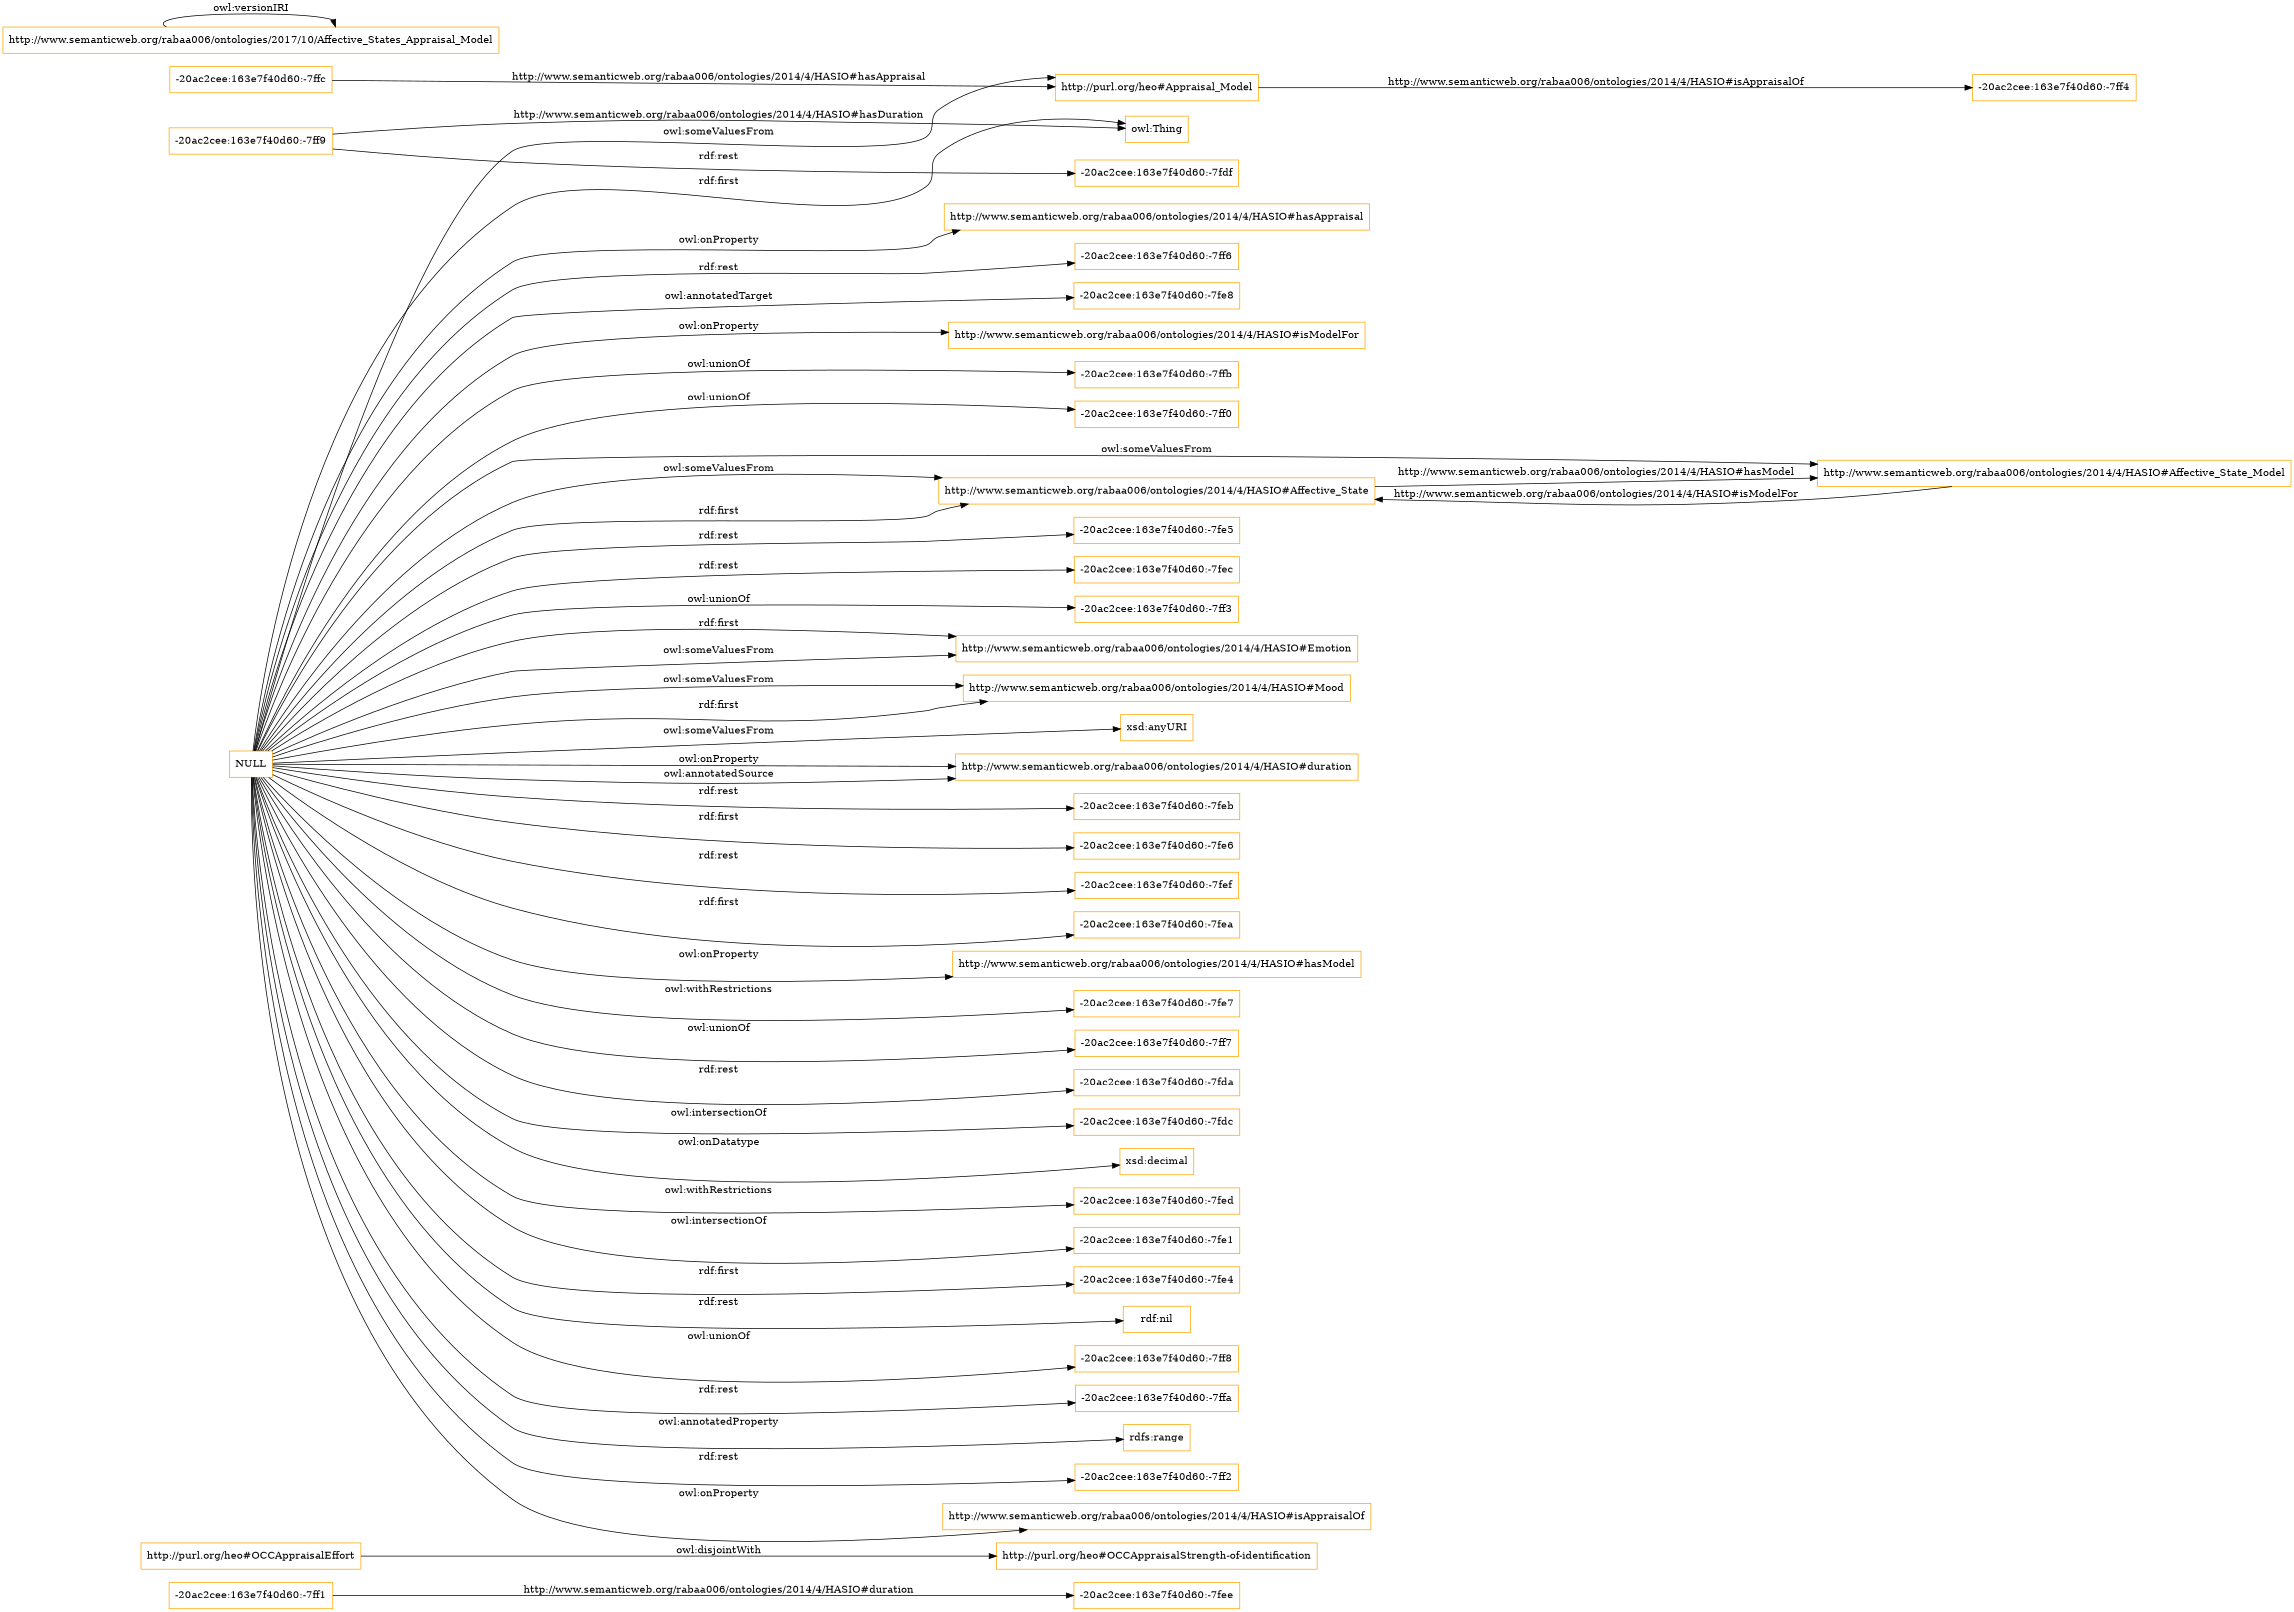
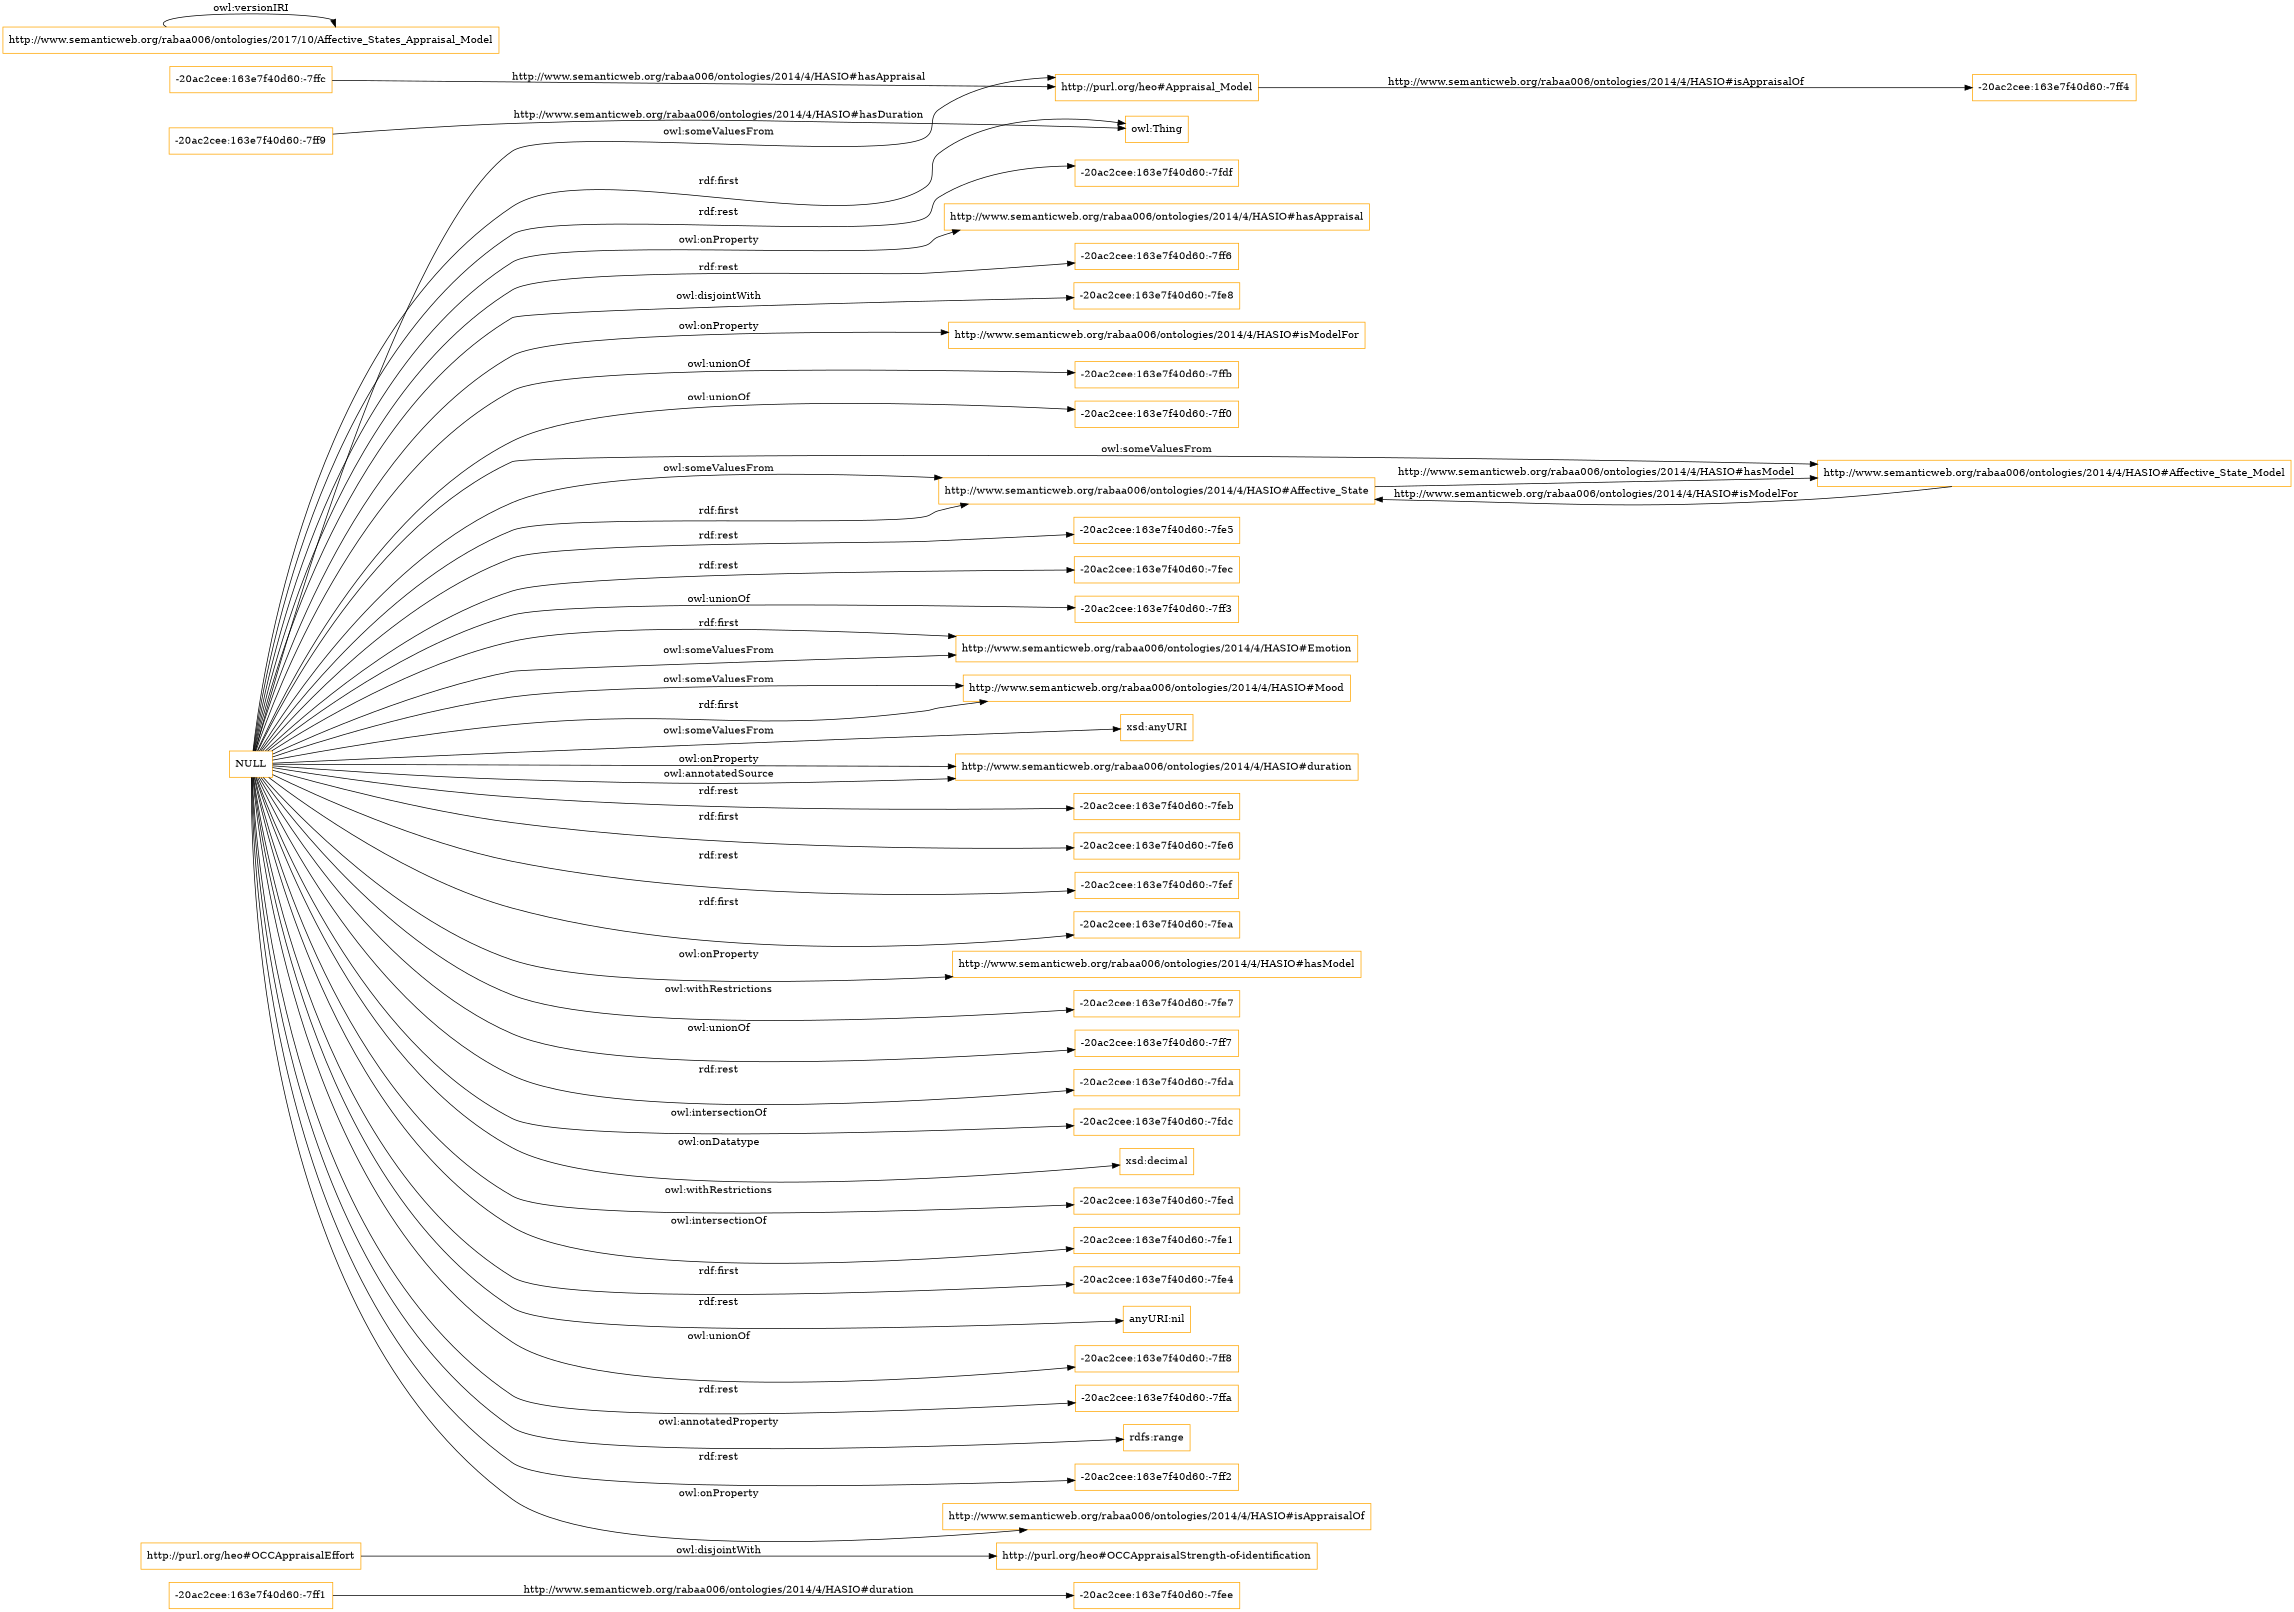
  digraph {
    rankdir=LR
    node [color=orange shape=rectangle]
    "-20ac2cee:163e7f40d60:-7ff1"
    "-20ac2cee:163e7f40d60:-7fee"
    "http://purl.org/heo#OCCAppraisalEffort"
    "http://purl.org/heo#OCCAppraisalStrength-of-identification"
    "http://www.semanticweb.org/rabaa006/ontologies/2014/4/HASIO#Affective_State"
    "http://www.semanticweb.org/rabaa006/ontologies/2014/4/HASIO#Affective_State_Model"
    "-20ac2cee:163e7f40d60:-7ffc"
    "http://purl.org/heo#Appraisal_Model"
    "-20ac2cee:163e7f40d60:-7ff4"
    "-20ac2cee:163e7f40d60:-7ff9"
    "owl:Thing"
    "http://www.semanticweb.org/rabaa006/ontologies/2017/10/Affective_States_Appraisal_Model"
    NULL
    "http://www.semanticweb.org/rabaa006/ontologies/2014/4/HASIO#Emotion"
    "http://www.semanticweb.org/rabaa006/ontologies/2014/4/HASIO#Mood"
    "xsd:anyURI"
    "http://www.semanticweb.org/rabaa006/ontologies/2014/4/HASIO#duration"
    "-20ac2cee:163e7f40d60:-7feb"
    "-20ac2cee:163e7f40d60:-7fdf"
    "-20ac2cee:163e7f40d60:-7fe6"
    "-20ac2cee:163e7f40d60:-7fef"
    "-20ac2cee:163e7f40d60:-7fea"
    "http://www.semanticweb.org/rabaa006/ontologies/2014/4/HASIO#hasModel"
    "-20ac2cee:163e7f40d60:-7fe7"
    "-20ac2cee:163e7f40d60:-7ff7"
    "-20ac2cee:163e7f40d60:-7fda"
    "-20ac2cee:163e7f40d60:-7fdc"
    "xsd:decimal"
    "-20ac2cee:163e7f40d60:-7fed"
    "-20ac2cee:163e7f40d60:-7fe1"
    "-20ac2cee:163e7f40d60:-7fe4"
-   "rdf:nil"
+   "rdf:nil" [label="anyURI:nil"]
    "-20ac2cee:163e7f40d60:-7ff8"
    "-20ac2cee:163e7f40d60:-7ffa"
    "rdfs:range"
    "-20ac2cee:163e7f40d60:-7ff2"
    "http://www.semanticweb.org/rabaa006/ontologies/2014/4/HASIO#isAppraisalOf"
    "http://www.semanticweb.org/rabaa006/ontologies/2014/4/HASIO#hasAppraisal"
    "-20ac2cee:163e7f40d60:-7ff6"
    "-20ac2cee:163e7f40d60:-7fe8"
    "http://www.semanticweb.org/rabaa006/ontologies/2014/4/HASIO#isModelFor"
    "-20ac2cee:163e7f40d60:-7ffb"
    "-20ac2cee:163e7f40d60:-7ff0"
    "-20ac2cee:163e7f40d60:-7fe5"
    "-20ac2cee:163e7f40d60:-7fec"
    "-20ac2cee:163e7f40d60:-7ff3"
    "-20ac2cee:163e7f40d60:-7ff1" -> "-20ac2cee:163e7f40d60:-7fee" [label="http://www.semanticweb.org/rabaa006/ontologies/2014/4/HASIO#duration"]
    "http://purl.org/heo#OCCAppraisalEffort" -> "http://purl.org/heo#OCCAppraisalStrength-of-identification" [label="owl:disjointWith"]
    "http://www.semanticweb.org/rabaa006/ontologies/2014/4/HASIO#Affective_State" -> "http://www.semanticweb.org/rabaa006/ontologies/2014/4/HASIO#Affective_State_Model" [label="http://www.semanticweb.org/rabaa006/ontologies/2014/4/HASIO#hasModel"]
    "http://www.semanticweb.org/rabaa006/ontologies/2014/4/HASIO#Affective_State_Model" -> "http://www.semanticweb.org/rabaa006/ontologies/2014/4/HASIO#Affective_State" [label="http://www.semanticweb.org/rabaa006/ontologies/2014/4/HASIO#isModelFor"]
    "-20ac2cee:163e7f40d60:-7ffc" -> "http://purl.org/heo#Appraisal_Model" [label="http://www.semanticweb.org/rabaa006/ontologies/2014/4/HASIO#hasAppraisal"]
    "http://purl.org/heo#Appraisal_Model" -> "-20ac2cee:163e7f40d60:-7ff4" [label="http://www.semanticweb.org/rabaa006/ontologies/2014/4/HASIO#isAppraisalOf"]
    "-20ac2cee:163e7f40d60:-7ff9" -> "owl:Thing" [label="http://www.semanticweb.org/rabaa006/ontologies/2014/4/HASIO#hasDuration"]
    "http://www.semanticweb.org/rabaa006/ontologies/2017/10/Affective_States_Appraisal_Model" -> "http://www.semanticweb.org/rabaa006/ontologies/2017/10/Affective_States_Appraisal_Model" [label="owl:versionIRI"]
    NULL -> "http://www.semanticweb.org/rabaa006/ontologies/2014/4/HASIO#Affective_State" [label="owl:someValuesFrom"]
    NULL -> "http://www.semanticweb.org/rabaa006/ontologies/2014/4/HASIO#Affective_State" [label="rdf:first"]
    NULL -> "http://www.semanticweb.org/rabaa006/ontologies/2014/4/HASIO#Affective_State_Model" [label="owl:someValuesFrom"]
    NULL -> "http://purl.org/heo#Appraisal_Model" [label="owl:someValuesFrom"]
    NULL -> "owl:Thing" [label="rdf:first"]
    NULL -> "http://www.semanticweb.org/rabaa006/ontologies/2014/4/HASIO#Emotion" [label="rdf:first"]
    NULL -> "http://www.semanticweb.org/rabaa006/ontologies/2014/4/HASIO#Emotion" [label="owl:someValuesFrom"]
    NULL -> "http://www.semanticweb.org/rabaa006/ontologies/2014/4/HASIO#Mood" [label="owl:someValuesFrom"]
    NULL -> "http://www.semanticweb.org/rabaa006/ontologies/2014/4/HASIO#Mood" [label="rdf:first"]
    NULL -> "xsd:anyURI" [label="owl:someValuesFrom"]
    NULL -> "http://www.semanticweb.org/rabaa006/ontologies/2014/4/HASIO#duration" [label="owl:onProperty"]
    NULL -> "http://www.semanticweb.org/rabaa006/ontologies/2014/4/HASIO#duration" [label="owl:annotatedSource"]
    NULL -> "-20ac2cee:163e7f40d60:-7feb" [label="rdf:rest"]
-   "-20ac2cee:163e7f40d60:-7ff9" -> "-20ac2cee:163e7f40d60:-7fdf" [label="rdf:rest"]
+   NULL -> "-20ac2cee:163e7f40d60:-7fdf" [label="rdf:rest"]
    NULL -> "-20ac2cee:163e7f40d60:-7fe6" [label="rdf:first"]
    NULL -> "-20ac2cee:163e7f40d60:-7fef" [label="rdf:rest"]
    NULL -> "-20ac2cee:163e7f40d60:-7fea" [label="rdf:first"]
    NULL -> "http://www.semanticweb.org/rabaa006/ontologies/2014/4/HASIO#hasModel" [label="owl:onProperty"]
    NULL -> "-20ac2cee:163e7f40d60:-7fe7" [label="owl:withRestrictions"]
    NULL -> "-20ac2cee:163e7f40d60:-7ff7" [label="owl:unionOf"]
    NULL -> "-20ac2cee:163e7f40d60:-7fda" [label="rdf:rest"]
    NULL -> "-20ac2cee:163e7f40d60:-7fdc" [label="owl:intersectionOf"]
    NULL -> "xsd:decimal" [label="owl:onDatatype"]
    NULL -> "-20ac2cee:163e7f40d60:-7fed" [label="owl:withRestrictions"]
    NULL -> "-20ac2cee:163e7f40d60:-7fe1" [label="owl:intersectionOf"]
    NULL -> "-20ac2cee:163e7f40d60:-7fe4" [label="rdf:first"]
    NULL -> "rdf:nil" [label="rdf:rest"]
    NULL -> "-20ac2cee:163e7f40d60:-7ff8" [label="owl:unionOf"]
    NULL -> "-20ac2cee:163e7f40d60:-7ffa" [label="rdf:rest"]
    NULL -> "rdfs:range" [label="owl:annotatedProperty"]
    NULL -> "-20ac2cee:163e7f40d60:-7ff2" [label="rdf:rest"]
    NULL -> "http://www.semanticweb.org/rabaa006/ontologies/2014/4/HASIO#isAppraisalOf" [label="owl:onProperty"]
    NULL -> "http://www.semanticweb.org/rabaa006/ontologies/2014/4/HASIO#hasAppraisal" [label="owl:onProperty"]
    NULL -> "-20ac2cee:163e7f40d60:-7ff6" [label="rdf:rest"]
-   NULL -> "-20ac2cee:163e7f40d60:-7fe8" [label="owl:annotatedTarget"]
+   NULL -> "-20ac2cee:163e7f40d60:-7fe8" [label="owl:disjointWith"]
    NULL -> "http://www.semanticweb.org/rabaa006/ontologies/2014/4/HASIO#isModelFor" [label="owl:onProperty"]
    NULL -> "-20ac2cee:163e7f40d60:-7ffb" [label="owl:unionOf"]
    NULL -> "-20ac2cee:163e7f40d60:-7ff0" [label="owl:unionOf"]
    NULL -> "-20ac2cee:163e7f40d60:-7fe5" [label="rdf:rest"]
    NULL -> "-20ac2cee:163e7f40d60:-7fec" [label="rdf:rest"]
    NULL -> "-20ac2cee:163e7f40d60:-7ff3" [label="owl:unionOf"]
  }
